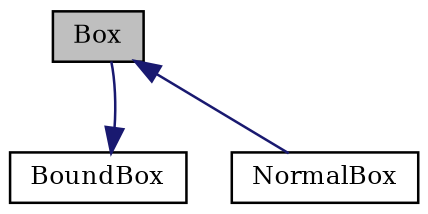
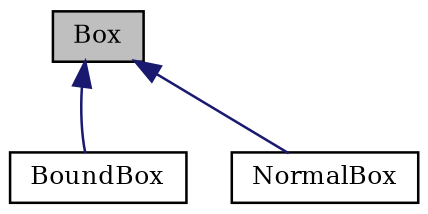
  digraph {
    fontname="DejaVu Serif"
    node [color=black fillcolor=white fontname="DejaVu Serif" fontsize=10 shape=record style=filled]
    edge [color=midnightblue dir=back fontname="DejaVu Serif" fontsize=10 labelfontname=Helvetica labelfontsize=10 style=solid]
    n1 [fillcolor=grey75 fontcolor=black height=0.2 label=Box width=0.4]
    n2 [height=0.2 label=BoundBox width=0.4]
    n3 [height=0.2 label=NormalBox width=0.4]
-   n2 -> n1
+   n1 -> n2
    n1 -> n3
  }
